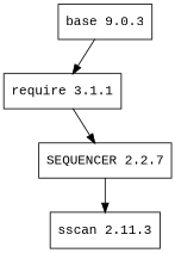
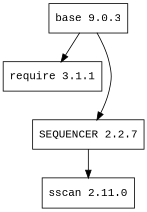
  digraph {
    fontname="Liberation Mono"
    node [fontname="Liberation Mono" shape=record]
    edge [fontname="Liberation Mono"]
    n1 [label="base 9.0.3"]
    n2 [label="require 3.1.1"]
    n3 [label="SEQUENCER 2.2.7"]
-   n4 [label="sscan 2.11.3"]
+   n4 [label="sscan 2.11.0"]
    n1 -> n2
-   n2 -> n3
+   n1 -> n3
    n3 -> n4
  }
